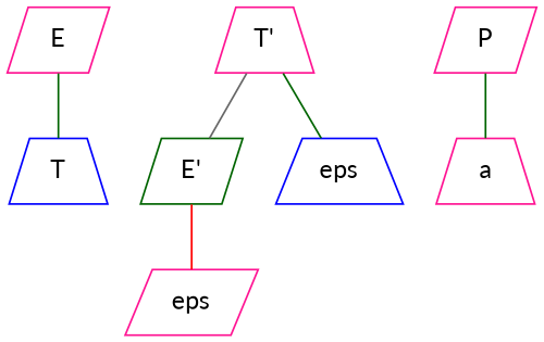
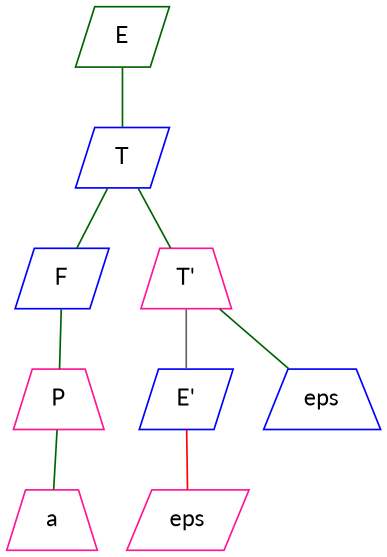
  graph {
    fontname=Lato
    node [color=deeppink fontname=Lato shape=parallelogram]
    edge [color=darkgreen fontname=Lato]
-   n1 [label=E]
-   n2 [color=blue label=T shape=trapezium]
+   n1 [color=darkgreen label=E]
+   n2 [color=blue label=T]
+   n3 [color=blue label=F]
    n4 [label="T'" shape=trapezium]
-   n5 [color=darkgreen label="E'"]
+   n5 [color=blue label="E'"]
    n6 [label=eps]
-   n7 [label=P]
+   n7 [label=P shape=trapezium]
    n8 [color=blue label=eps shape=trapezium]
    n9 [label=a shape=trapezium]
    n1 -- n2
+   n2 -- n3
+   n2 -- n4
+   n3 -- n7
    n4 -- n5 [color=gray40]
    n4 -- n8
    n5 -- n6 [color=red]
    n7 -- n9
  }
